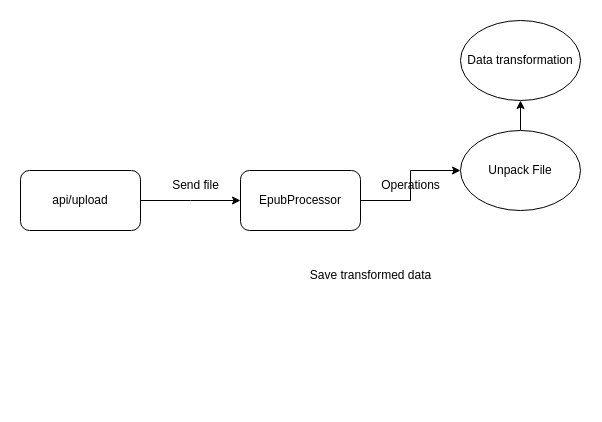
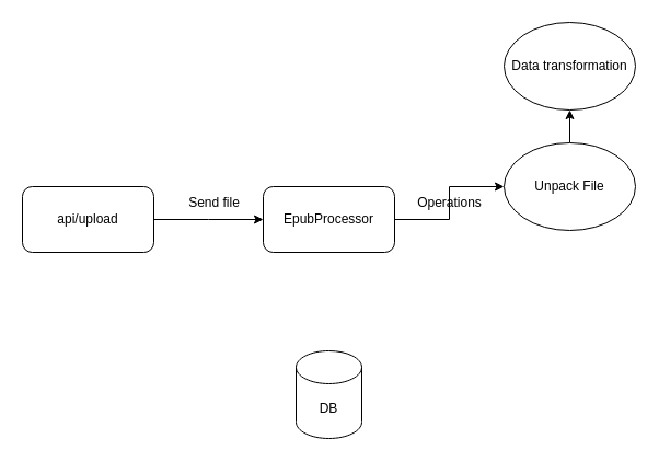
  <mxCell id="0" />
  <mxCell id="1" parent="0" />
  <mxCell id="2" style="edgeStyle=orthogonalEdgeStyle;rounded=0;orthogonalLoop=1;jettySize=auto;html=1;exitX=1;exitY=0.5;exitDx=0;exitDy=0;" edge="1" parent="1" source="3"><mxGeometry relative="1" as="geometry"><mxPoint x="240" y="200" as="targetPoint" /></mxGeometry></mxCell>
  <mxCell id="3" value="api/upload" style="rounded=1;whiteSpace=wrap;html=1;" vertex="1" parent="1"><mxGeometry x="20" y="170" width="120" height="60" as="geometry" /></mxCell>
  <mxCell id="4" style="edgeStyle=orthogonalEdgeStyle;rounded=0;orthogonalLoop=1;jettySize=auto;html=1;exitX=1;exitY=0.5;exitDx=0;exitDy=0;" edge="1" parent="1" source="5" target="9"><mxGeometry relative="1" as="geometry" /></mxCell>
  <mxCell id="5" value="EpubProcessor" style="rounded=1;whiteSpace=wrap;html=1;" vertex="1" parent="1"><mxGeometry x="240" y="170" width="120" height="60" as="geometry" /></mxCell>
  <mxCell id="6" value="Send file" style="text;html=1;align=center;verticalAlign=middle;resizable=0;points=[];autosize=1;strokeColor=none;fillColor=none;" vertex="1" parent="1"><mxGeometry x="160" y="170" width="70" height="30" as="geometry" /></mxCell>
+ <mxCell id="7" value="DB" style="shape=cylinder3;whiteSpace=wrap;html=1;boundedLbl=1;backgroundOutline=1;size=15;" vertex="1" parent="1"><mxGeometry x="270" y="320" width="60" height="80" as="geometry" /></mxCell>
  <mxCell id="8" style="edgeStyle=orthogonalEdgeStyle;rounded=0;orthogonalLoop=1;jettySize=auto;html=1;exitX=0.5;exitY=0;exitDx=0;exitDy=0;entryX=0.5;entryY=1;entryDx=0;entryDy=0;" edge="1" parent="1" source="9" target="10"><mxGeometry relative="1" as="geometry" /></mxCell>
  <mxCell id="9" value="Unpack File" style="ellipse;whiteSpace=wrap;html=1;" vertex="1" parent="1"><mxGeometry x="460" y="130" width="120" height="80" as="geometry" /></mxCell>
  <mxCell id="10" value="Data transformation" style="ellipse;whiteSpace=wrap;html=1;" vertex="1" parent="1"><mxGeometry x="460" y="20" width="120" height="80" as="geometry" /></mxCell>
  <mxCell id="11" value="Operations" style="text;html=1;align=center;verticalAlign=middle;resizable=0;points=[];autosize=1;strokeColor=none;fillColor=none;" vertex="1" parent="1"><mxGeometry x="370" y="170" width="80" height="30" as="geometry" /></mxCell>
- <mxCell id="12" value="Save transformed data" style="text;html=1;align=center;verticalAlign=middle;resizable=0;points=[];autosize=1;strokeColor=none;fillColor=none;" vertex="1" parent="1"><mxGeometry x="300" y="260" width="140" height="30" as="geometry" /></mxCell>
